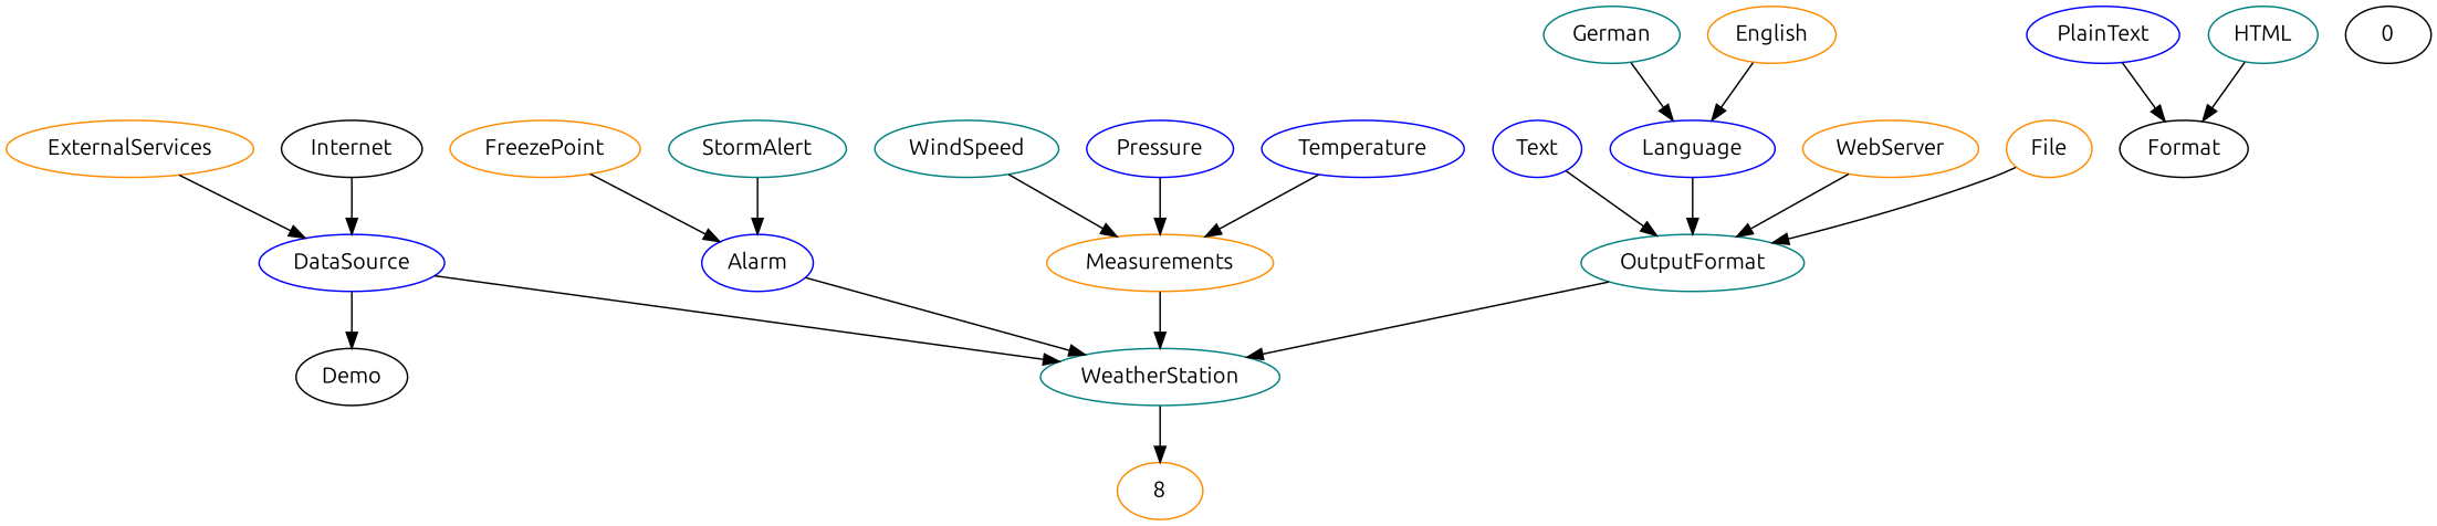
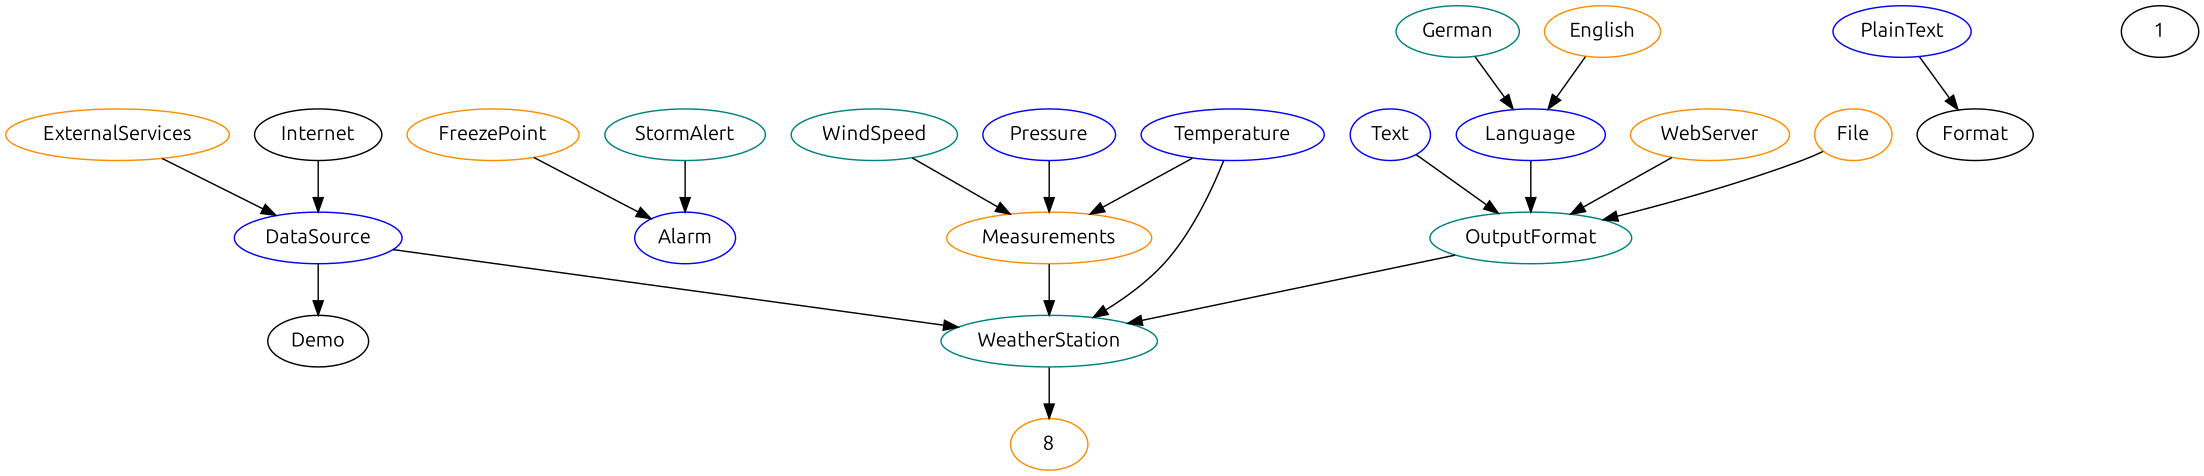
  digraph {
    fontname=Ubuntu
    node [color=darkorange fontname=Ubuntu]
    edge [fontname=Ubuntu]
    Measurements
    Pressure [color=blue]
    WeatherStation [color=teal]
    OutputFormat [color=teal]
    Language [color=blue]
    n6 [label=8]
    Demo [color=black]
    DataSource [color=blue]
    Alarm [color=blue]
    Temperature [color=blue]
    StormAlert [color=teal]
    WebServer
    Format [color=black]
    PlainText [color=blue]
-   0 [color=black]
-   HTML [color=teal]
+   0 [color=black label=1]
    German [color=teal]
    Internet [color=black]
    ExternalServices
    WindSpeed [color=teal]
    FreezePoint
    English
    File
    Text [color=blue]
    Measurements -> WeatherStation
    Pressure -> Measurements
    WeatherStation -> n6
    OutputFormat -> WeatherStation
    Language -> OutputFormat
    DataSource -> WeatherStation
    DataSource -> Demo
-   Alarm -> WeatherStation
+   Temperature -> WeatherStation
    Temperature -> Measurements
    StormAlert -> Alarm
    WebServer -> OutputFormat
    PlainText -> Format
-   HTML -> Format
    German -> Language
    Internet -> DataSource
    ExternalServices -> DataSource
    WindSpeed -> Measurements
    FreezePoint -> Alarm
    English -> Language
    File -> OutputFormat
    Text -> OutputFormat
  }
